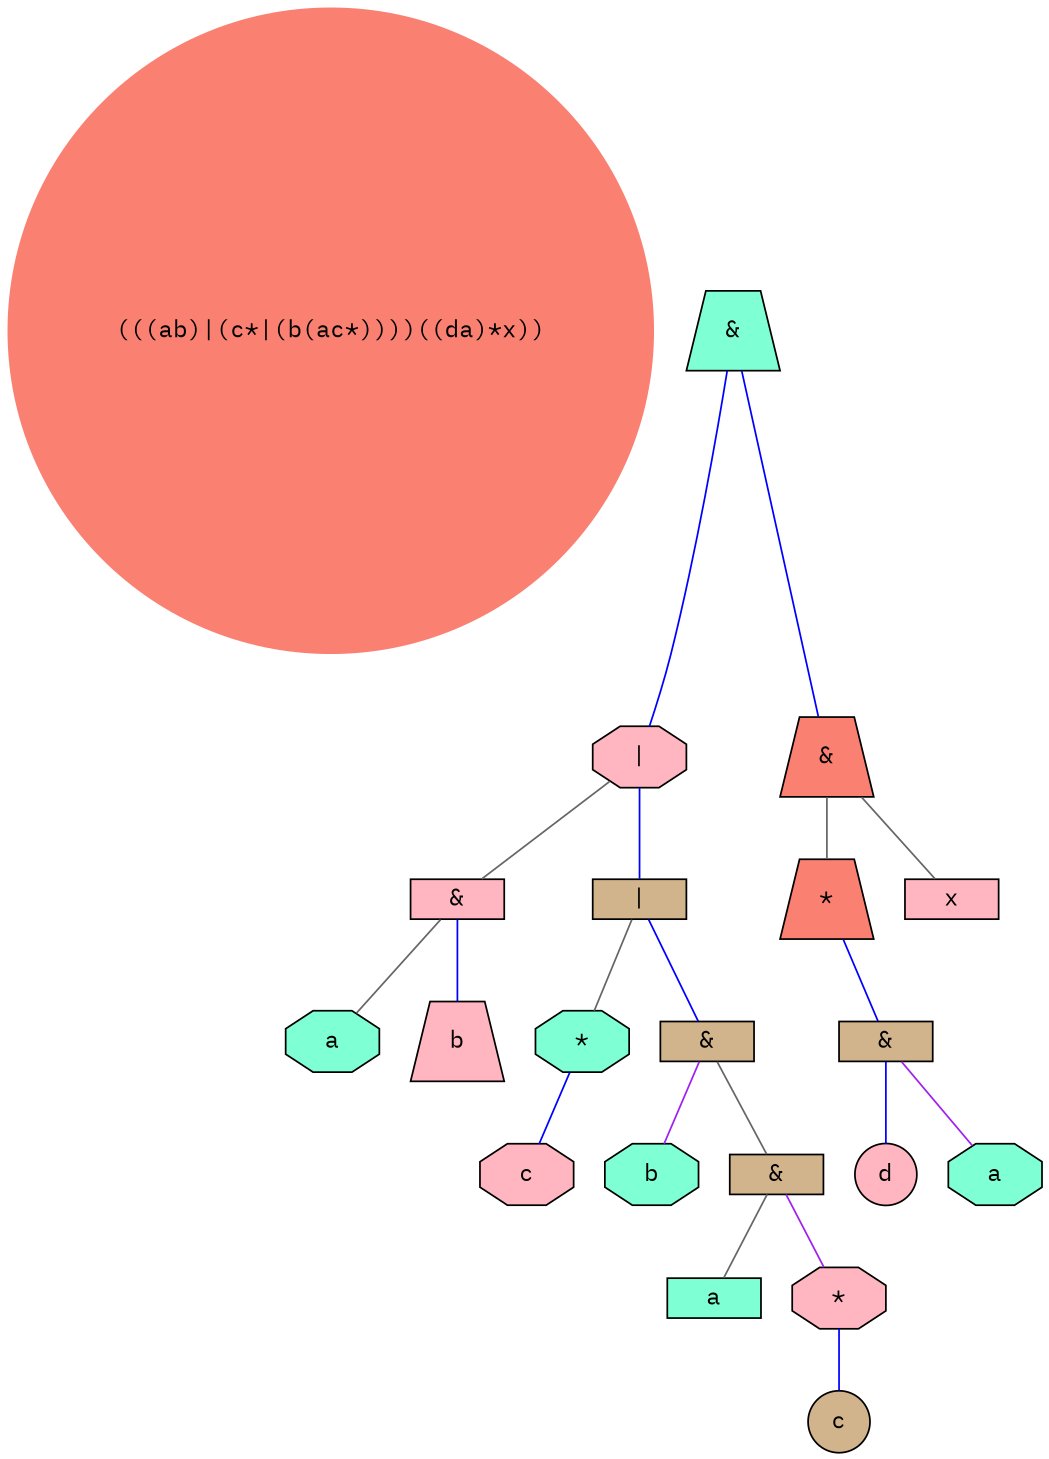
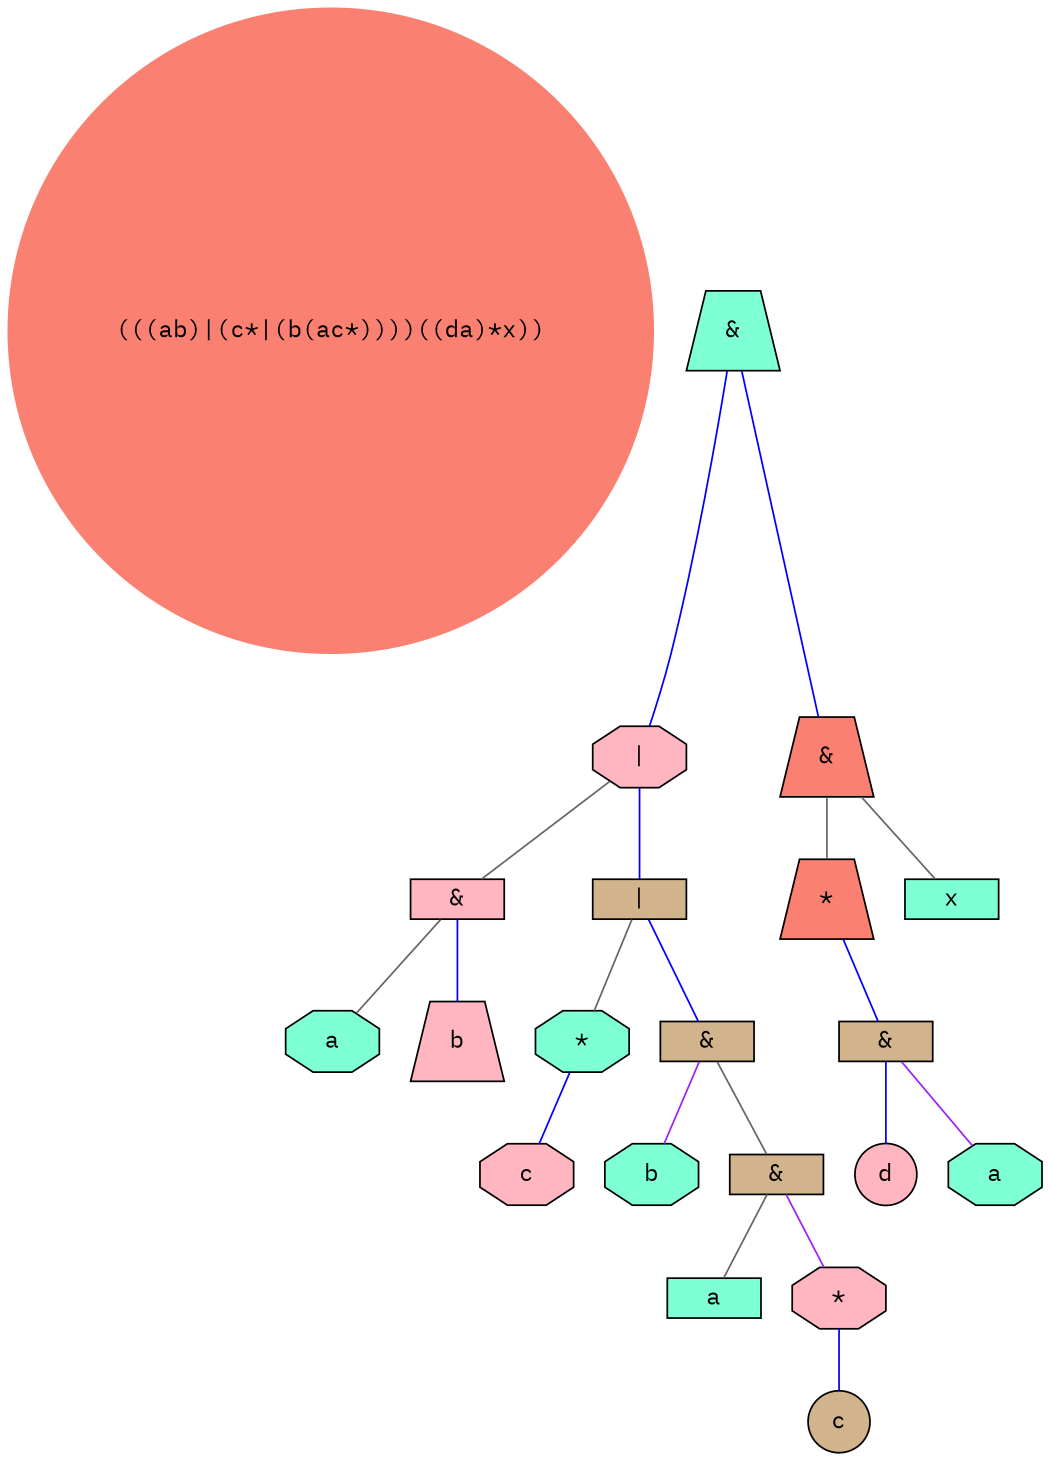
  digraph {
    fontname="IBM Plex Mono"
    node [fontname="IBM Plex Mono" shape=octagon style=filled fillcolor=aquamarine]
    edge [arrowhead=none color=blue fontname="IBM Plex Mono"]
    n1 [color=white height=.2 label="(((ab)|(c*|(b(ac*))))((da)*x))" shape=circle fillcolor=salmon]
    n2 [height=.2 label="&" shape=trapezium]
    n3 [fillcolor=lightpink height=.2 label="|"]
    n4 [fillcolor=salmon height=.2 label="&" shape=trapezium]
    n5 [fillcolor=lightpink height=.2 label="&" shape=box]
    n6 [fillcolor=tan height=.2 label="|" shape=box]
    n7 [height=.2 label="*" shape=trapezium fillcolor=salmon]
-   n8 [height=.2 label=x shape=box style="solid,filled" fillcolor=lightpink]
+   n8 [height=.2 label=x shape=box style="solid,filled"]
    n9 [height=.2 label=a style="solid,filled"]
    n10 [height=.2 label=b shape=trapezium style="solid,filled" fillcolor=lightpink]
    n11 [height=.2 label="*"]
    n12 [fillcolor=tan height=.2 label="&" shape=box]
    n13 [height=.2 label=c style="solid,filled" fillcolor=lightpink]
    n14 [height=.2 label=b style="solid,filled"]
    n15 [fillcolor=tan height=.2 label="&" shape=box]
    n16 [height=.2 label=a shape=box style="solid,filled"]
    n17 [height=.2 label="*" fillcolor=lightpink]
    n18 [height=.2 label=c shape=circle style="solid,filled" fillcolor=tan]
    n19 [fillcolor=tan height=.2 label="&" shape=box]
    n20 [height=.2 label=d shape=circle style="solid,filled" fillcolor=lightpink]
    n21 [height=.2 label=a style="solid,filled"]
    n2 -> n3
    n2 -> n4
    n3 -> n5 [color=gray40]
    n3 -> n6
    n4 -> n7 [color=gray40]
    n4 -> n8 [color=gray40]
    n5 -> n9 [color=gray40]
    n5 -> n10
    n6 -> n11 [color=gray40]
    n6 -> n12
    n7 -> n19
    n11 -> n13
    n12 -> n14 [color=purple]
    n12 -> n15 [color=gray40]
    n15 -> n16 [color=gray40]
    n15 -> n17 [color=purple]
    n17 -> n18
    n19 -> n20
    n19 -> n21 [color=purple]
  }
